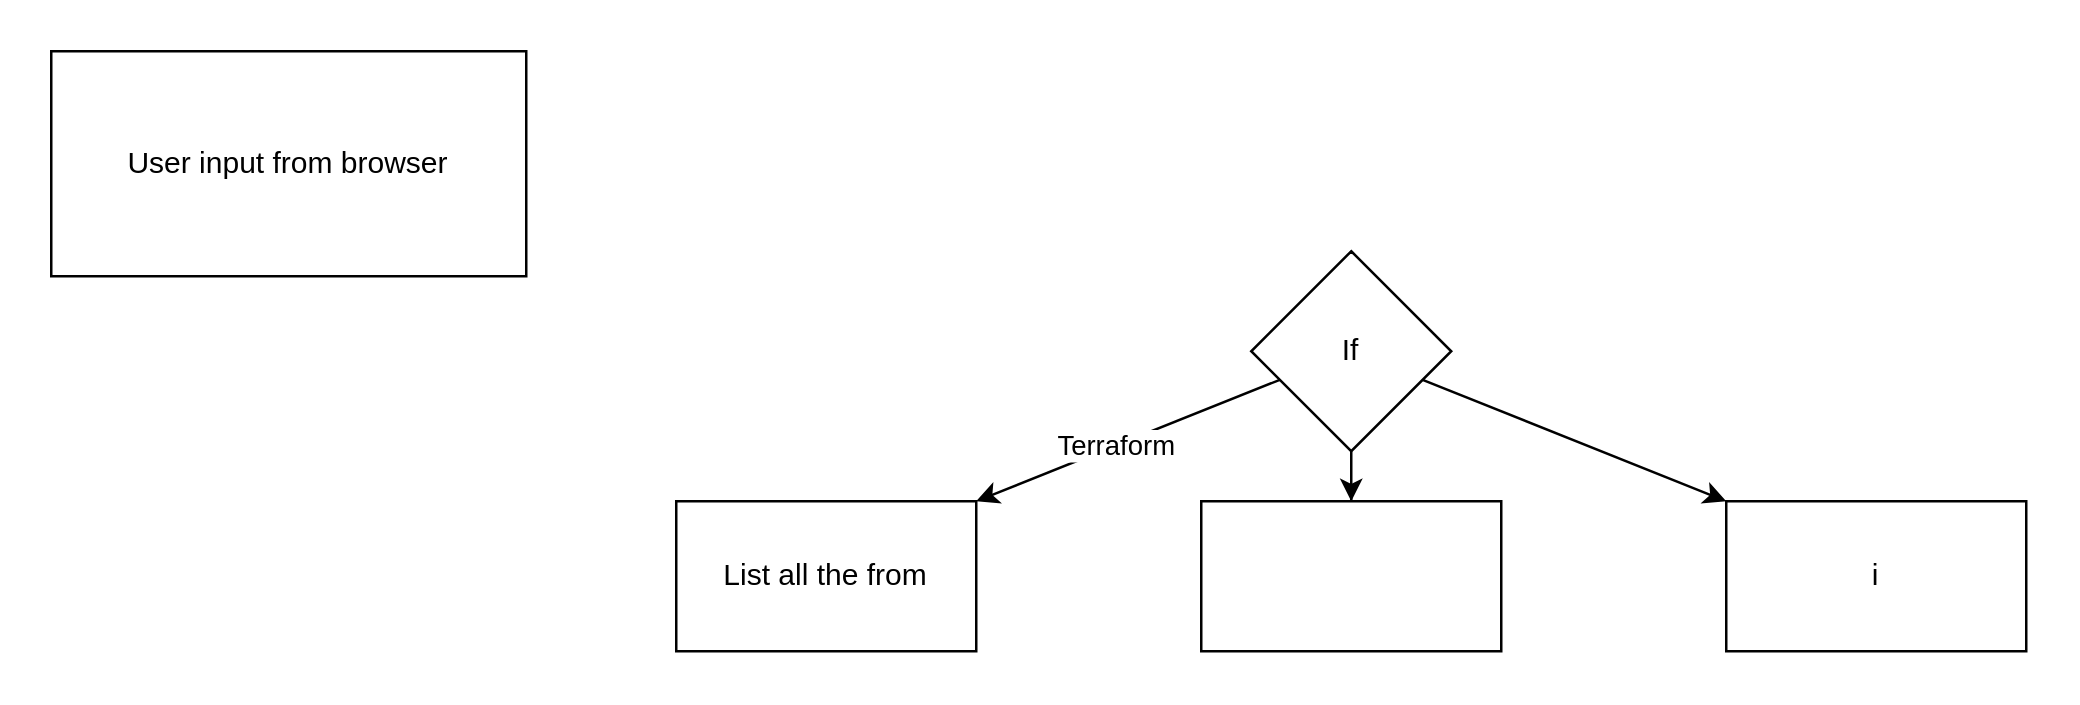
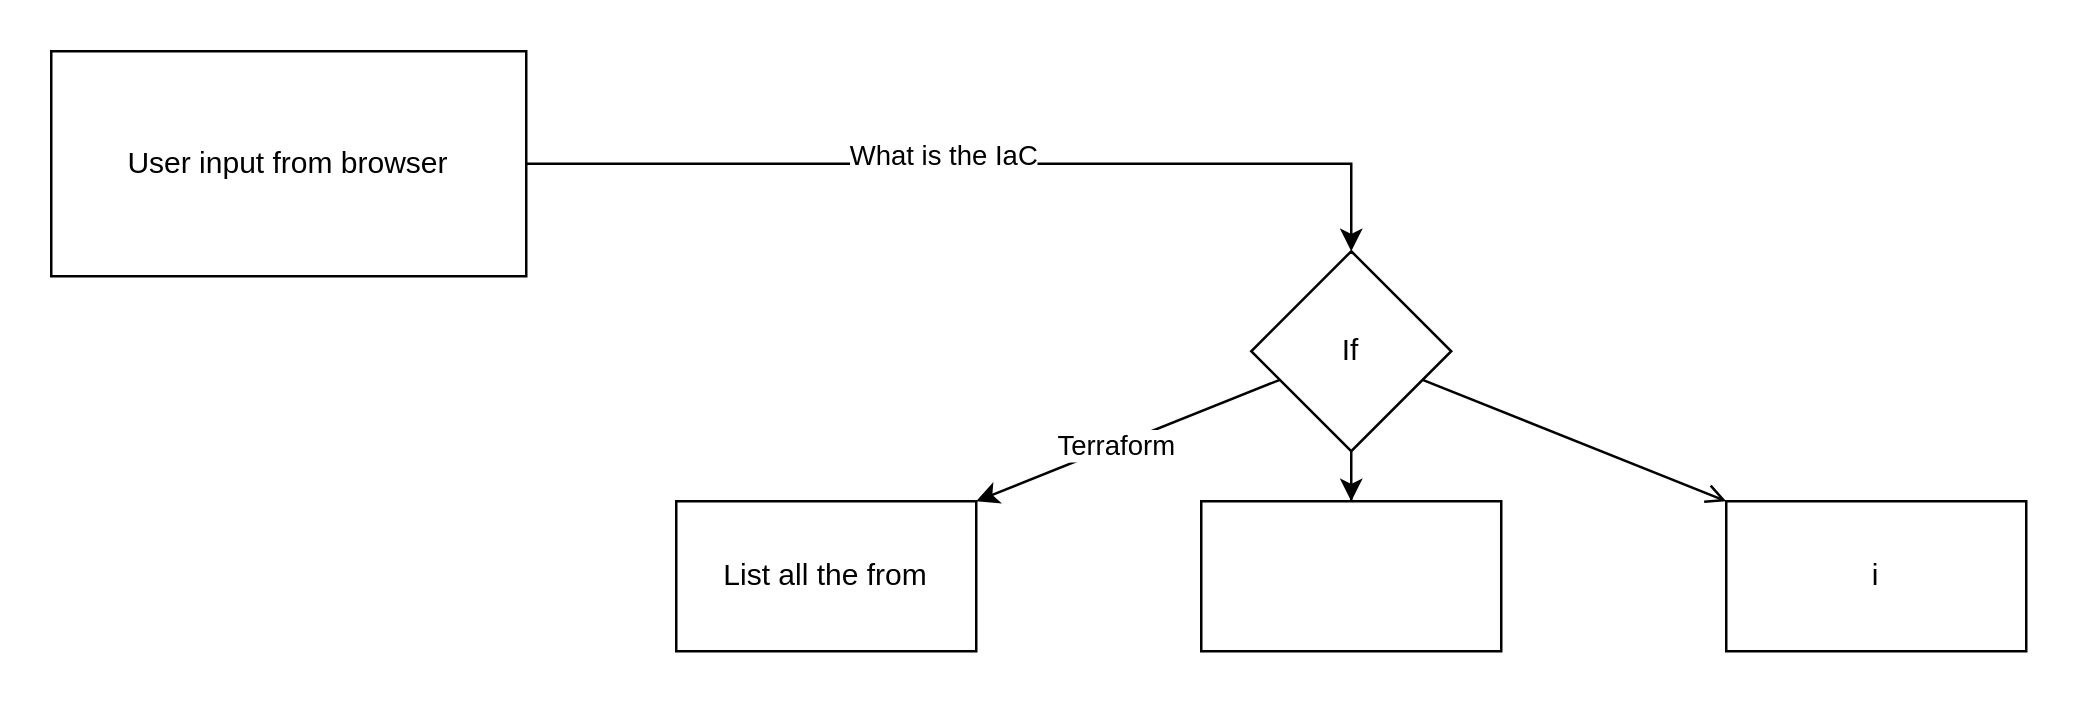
  <mxCell id="0" />
  <mxCell id="1" parent="0" />
+ <mxCell id="2" style="edgeStyle=orthogonalEdgeStyle;rounded=0;orthogonalLoop=1;jettySize=auto;html=1;entryX=0.5;entryY=0;entryDx=0;entryDy=0;" edge="1" parent="1" source="4" target="8"><mxGeometry relative="1" as="geometry" /></mxCell>
+ <mxCell id="3" value="What is the IaC" style="edgeLabel;html=1;align=center;verticalAlign=middle;resizable=0;points=[];" vertex="1" connectable="0" parent="2"><mxGeometry x="-0.093" y="4" relative="1" as="geometry"><mxPoint as="offset" /></mxGeometry></mxCell>
  <mxCell id="4" value="User input from browser" style="rounded=0;whiteSpace=wrap;html=1;" vertex="1" parent="1"><mxGeometry x="20" y="20" width="190" height="90" as="geometry" /></mxCell>
  <mxCell id="5" style="rounded=0;orthogonalLoop=1;jettySize=auto;html=1;entryX=1;entryY=0;entryDx=0;entryDy=0;" edge="1" parent="1" source="8" target="9"><mxGeometry relative="1" as="geometry"><mxPoint x="370" y="230" as="targetPoint" /></mxGeometry></mxCell>
  <mxCell id="6" value="Terraform" style="edgeLabel;html=1;align=center;verticalAlign=middle;resizable=0;points=[];" vertex="1" connectable="0" parent="5"><mxGeometry x="0.088" relative="1" as="geometry"><mxPoint as="offset" /></mxGeometry></mxCell>
  <mxCell id="7" value="" style="edgeStyle=orthogonalEdgeStyle;rounded=0;orthogonalLoop=1;jettySize=auto;html=1;" edge="1" parent="1" source="8" target="10"><mxGeometry relative="1" as="geometry" /></mxCell>
  <mxCell id="8" value="If" style="rhombus;whiteSpace=wrap;html=1;" vertex="1" parent="1"><mxGeometry x="500" y="100" width="80" height="80" as="geometry" /></mxCell>
  <mxCell id="9" value="List all the from" style="rounded=0;whiteSpace=wrap;html=1;" vertex="1" parent="1"><mxGeometry x="270" y="200" width="120" height="60" as="geometry" /></mxCell>
  <mxCell id="10" value="" style="rounded=0;whiteSpace=wrap;html=1;" vertex="1" parent="1"><mxGeometry x="480" y="200" width="120" height="60" as="geometry" /></mxCell>
  <mxCell id="11" value="i" style="rounded=0;whiteSpace=wrap;html=1;" vertex="1" parent="1"><mxGeometry x="690" y="200" width="120" height="60" as="geometry" /></mxCell>
- <mxCell id="12" style="rounded=0;orthogonalLoop=1;jettySize=auto;html=1;entryX=0;entryY=0;entryDx=0;entryDy=0;" edge="1" parent="1" source="8" target="11"><mxGeometry relative="1" as="geometry" /></mxCell>
+ <mxCell id="12" style="rounded=0;orthogonalLoop=1;jettySize=auto;html=1;entryX=0;entryY=0;entryDx=0;entryDy=0;endArrow=open;" edge="1" parent="1" source="8" target="11"><mxGeometry relative="1" as="geometry" /></mxCell>
